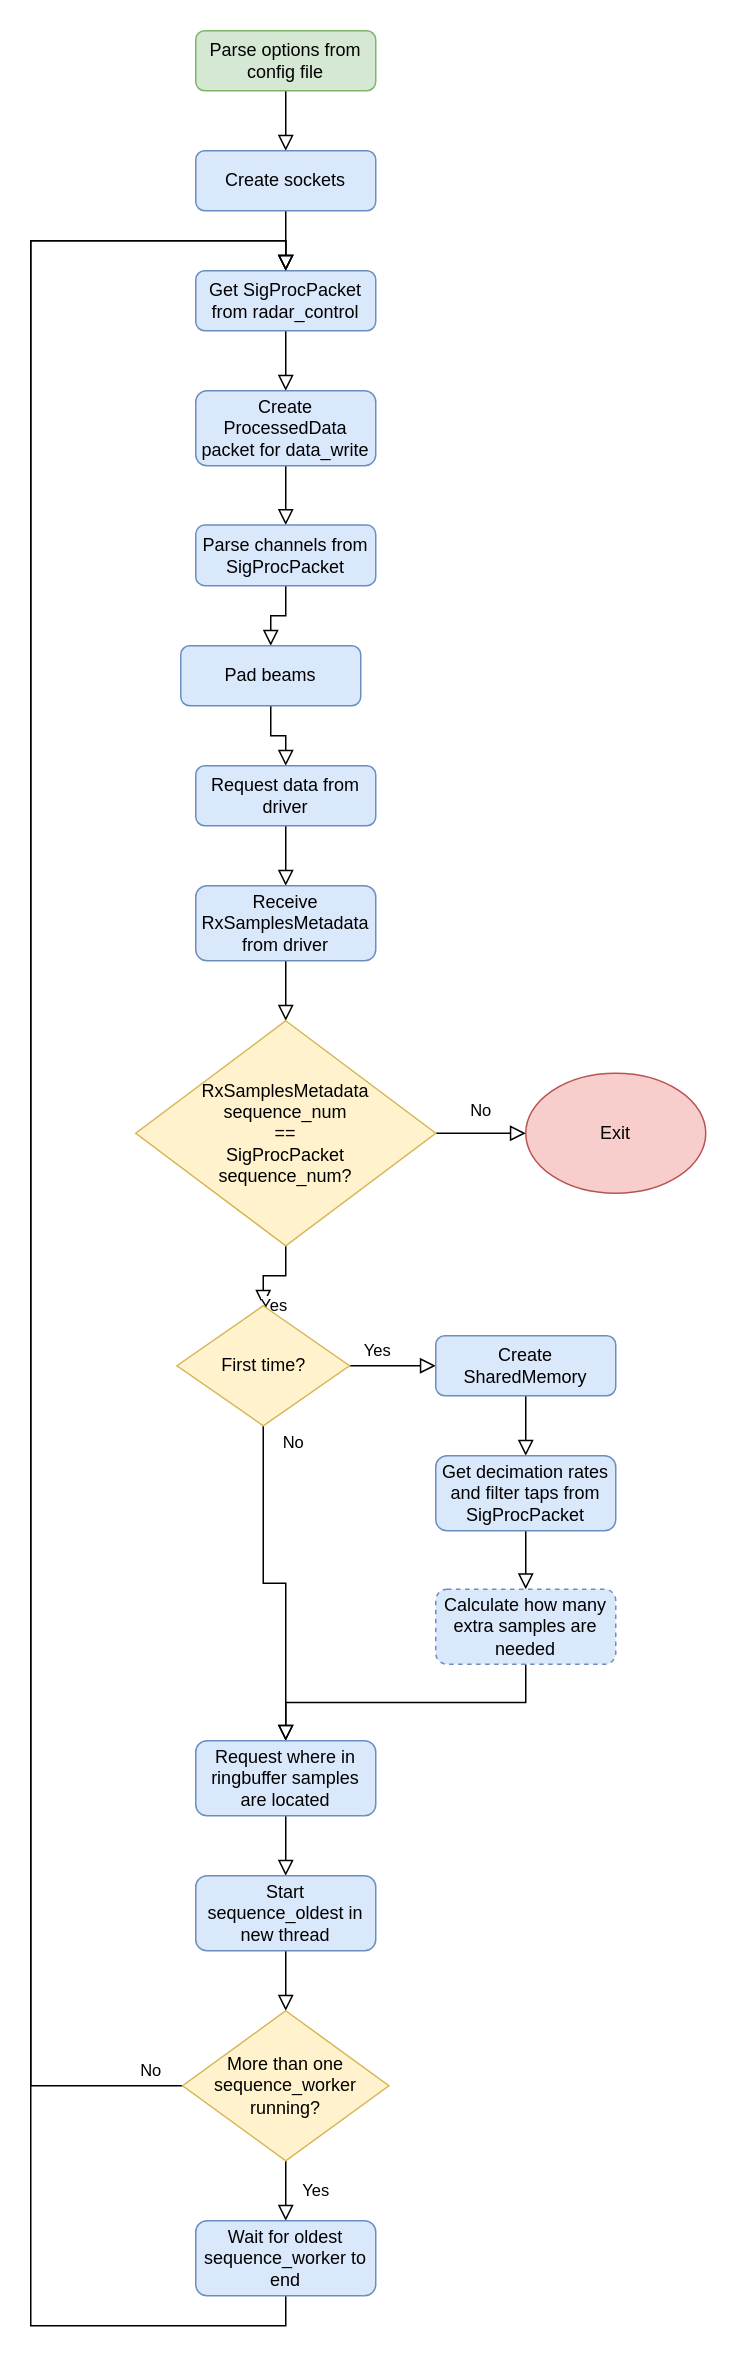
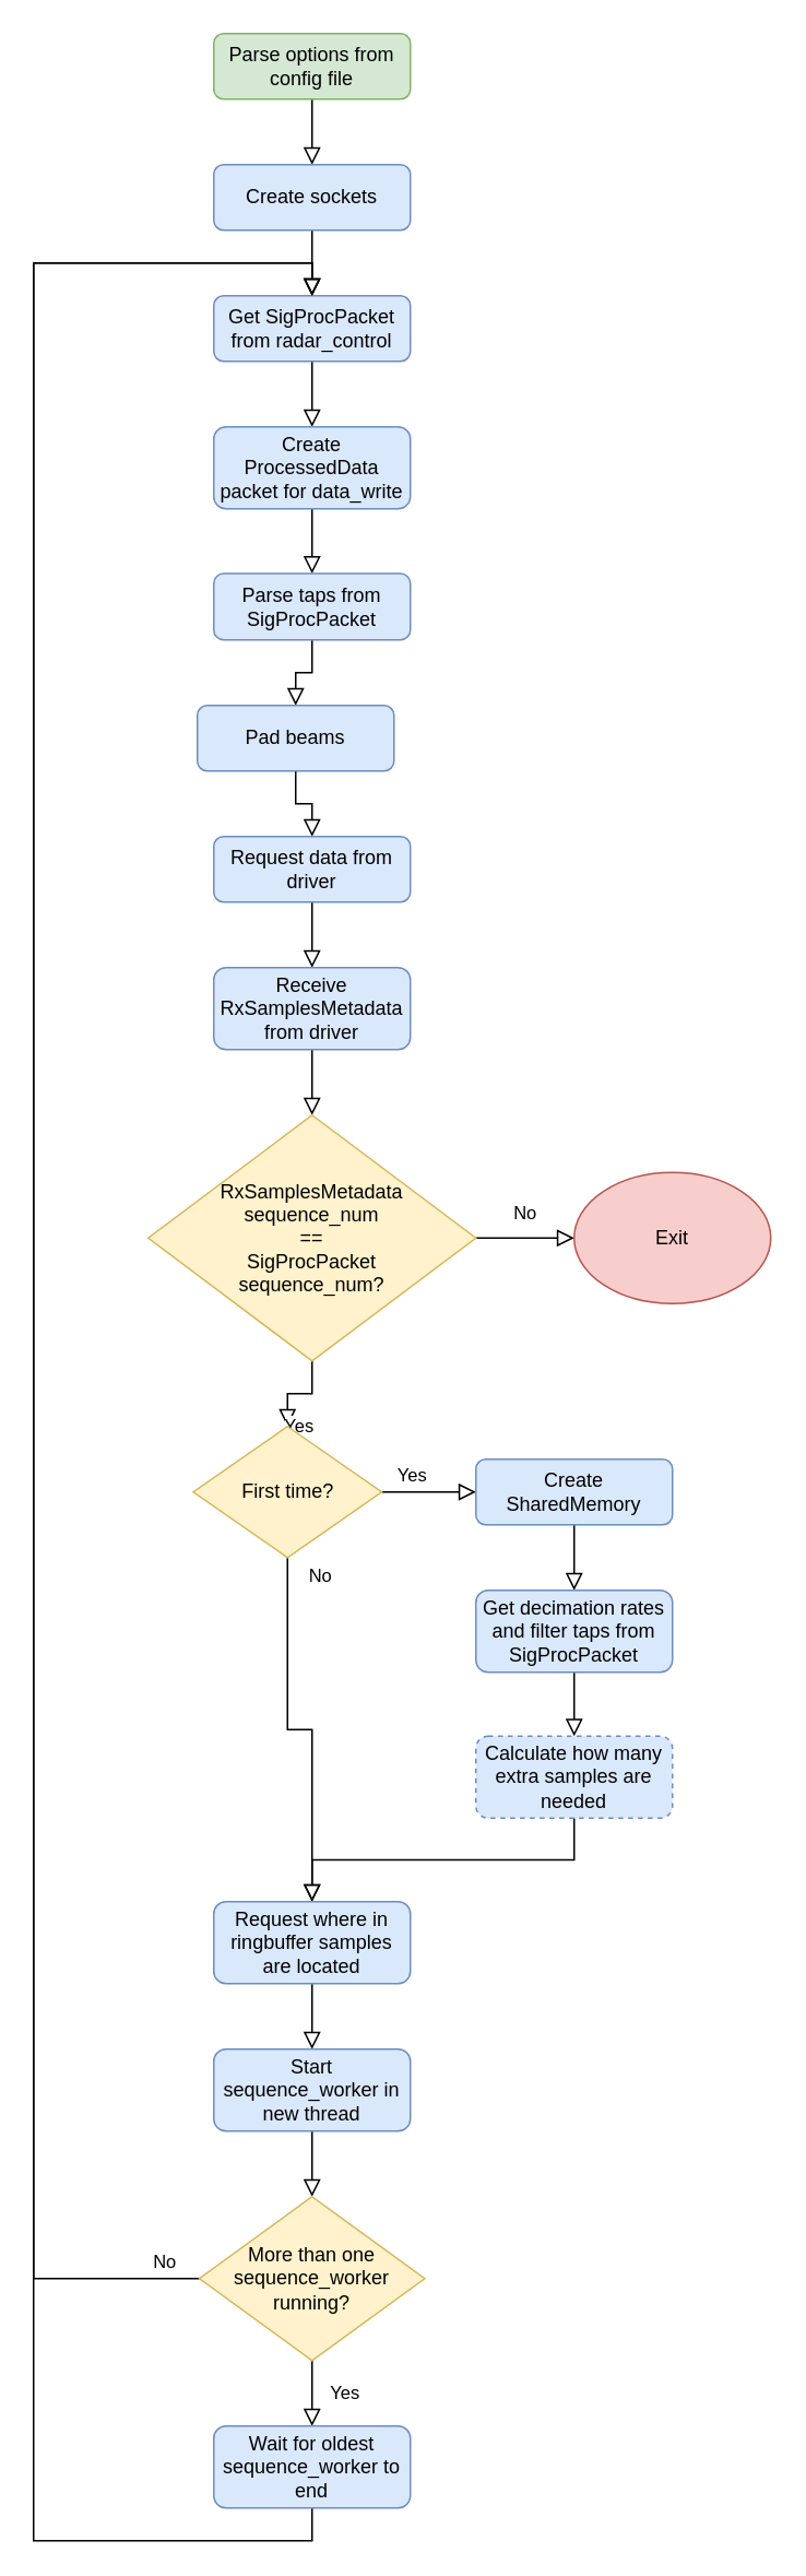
  <mxCell id="0" />
  <mxCell id="1" parent="0" />
  <mxCell id="2" value="" style="rounded=0;html=1;jettySize=auto;orthogonalLoop=1;fontSize=11;endArrow=block;endFill=0;endSize=8;strokeWidth=1;shadow=0;labelBackgroundColor=none;edgeStyle=orthogonalEdgeStyle;entryX=0.5;entryY=0;entryDx=0;entryDy=0;" parent="1" source="3" target="5" edge="1"><mxGeometry relative="1" as="geometry" /></mxCell>
  <mxCell id="3" value="Parse options from config file" style="rounded=1;whiteSpace=wrap;html=1;fontSize=12;glass=0;strokeWidth=1;shadow=0;fillColor=#d5e8d4;strokeColor=#82b366;" parent="1" vertex="1"><mxGeometry x="130" y="20" width="120" height="40" as="geometry" /></mxCell>
  <mxCell id="4" style="edgeStyle=orthogonalEdgeStyle;rounded=0;orthogonalLoop=1;jettySize=auto;html=1;exitX=0.5;exitY=1;exitDx=0;exitDy=0;entryX=0.5;entryY=0;entryDx=0;entryDy=0;endArrow=block;endFill=0;endSize=8;" edge="1" parent="1" source="5" target="7"><mxGeometry relative="1" as="geometry" /></mxCell>
  <mxCell id="5" value="Create sockets" style="rounded=1;whiteSpace=wrap;html=1;fontSize=12;glass=0;strokeWidth=1;shadow=0;fillColor=#dae8fc;strokeColor=#6c8ebf;" vertex="1" parent="1"><mxGeometry x="130" y="100" width="120" height="40" as="geometry" /></mxCell>
  <mxCell id="6" style="edgeStyle=orthogonalEdgeStyle;rounded=0;orthogonalLoop=1;jettySize=auto;html=1;exitX=0.5;exitY=1;exitDx=0;exitDy=0;entryX=0.5;entryY=0;entryDx=0;entryDy=0;endArrow=block;endFill=0;endSize=8;" edge="1" parent="1" source="7" target="9"><mxGeometry relative="1" as="geometry" /></mxCell>
  <mxCell id="7" value="&lt;div&gt;Get SigProcPacket from radar_control&lt;/div&gt;" style="rounded=1;whiteSpace=wrap;html=1;fontSize=12;glass=0;strokeWidth=1;shadow=0;fillColor=#dae8fc;strokeColor=#6c8ebf;" vertex="1" parent="1"><mxGeometry x="130" y="180" width="120" height="40" as="geometry" /></mxCell>
  <mxCell id="8" style="edgeStyle=orthogonalEdgeStyle;rounded=0;orthogonalLoop=1;jettySize=auto;html=1;exitX=0.5;exitY=1;exitDx=0;exitDy=0;entryX=0.5;entryY=0;entryDx=0;entryDy=0;endArrow=block;endFill=0;endSize=8;" edge="1" parent="1" source="9" target="11"><mxGeometry relative="1" as="geometry"><mxPoint x="190" y="350" as="targetPoint" /></mxGeometry></mxCell>
  <mxCell id="9" value="Create ProcessedData packet for data_write" style="rounded=1;whiteSpace=wrap;html=1;fontSize=12;glass=0;strokeWidth=1;shadow=0;fillColor=#dae8fc;strokeColor=#6c8ebf;" vertex="1" parent="1"><mxGeometry x="130" y="260" width="120" height="50" as="geometry" /></mxCell>
  <mxCell id="10" style="edgeStyle=orthogonalEdgeStyle;rounded=0;orthogonalLoop=1;jettySize=auto;html=1;exitX=0.5;exitY=1;exitDx=0;exitDy=0;entryX=0.5;entryY=0;entryDx=0;entryDy=0;endArrow=block;endFill=0;endSize=8;" edge="1" parent="1" source="11" target="13"><mxGeometry relative="1" as="geometry" /></mxCell>
- <mxCell id="11" value="Parse channels from SigProcPacket" style="rounded=1;whiteSpace=wrap;html=1;fontSize=12;glass=0;strokeWidth=1;shadow=0;fillColor=#dae8fc;strokeColor=#6c8ebf;" vertex="1" parent="1"><mxGeometry x="130" y="349.5" width="120" height="40.5" as="geometry" /></mxCell>
+ <mxCell id="11" value="Parse taps from SigProcPacket" style="rounded=1;whiteSpace=wrap;html=1;fontSize=12;glass=0;strokeWidth=1;shadow=0;fillColor=#dae8fc;strokeColor=#6c8ebf;" vertex="1" parent="1"><mxGeometry x="130" y="349.5" width="120" height="40.5" as="geometry" /></mxCell>
  <mxCell id="12" style="edgeStyle=orthogonalEdgeStyle;rounded=0;orthogonalLoop=1;jettySize=auto;html=1;exitX=0.5;exitY=1;exitDx=0;exitDy=0;entryX=0.5;entryY=0;entryDx=0;entryDy=0;endArrow=block;endFill=0;endSize=8;" edge="1" parent="1" source="13" target="15"><mxGeometry relative="1" as="geometry" /></mxCell>
  <mxCell id="13" value="Pad beams" style="rounded=1;whiteSpace=wrap;html=1;fontSize=12;glass=0;strokeWidth=1;shadow=0;fillColor=#dae8fc;strokeColor=#6c8ebf;" vertex="1" parent="1"><mxGeometry x="120" y="430" width="120" height="40" as="geometry" /></mxCell>
  <mxCell id="14" style="edgeStyle=orthogonalEdgeStyle;rounded=0;orthogonalLoop=1;jettySize=auto;html=1;exitX=0.5;exitY=1;exitDx=0;exitDy=0;entryX=0.5;entryY=0;entryDx=0;entryDy=0;endArrow=block;endFill=0;endSize=8;" edge="1" parent="1" source="15" target="17"><mxGeometry relative="1" as="geometry" /></mxCell>
  <mxCell id="15" value="Request data from driver" style="rounded=1;whiteSpace=wrap;html=1;fontSize=12;glass=0;strokeWidth=1;shadow=0;fillColor=#dae8fc;strokeColor=#6c8ebf;" vertex="1" parent="1"><mxGeometry x="130" y="510" width="120" height="40" as="geometry" /></mxCell>
  <mxCell id="16" style="edgeStyle=orthogonalEdgeStyle;rounded=0;orthogonalLoop=1;jettySize=auto;html=1;exitX=0.5;exitY=1;exitDx=0;exitDy=0;entryX=0.5;entryY=0;entryDx=0;entryDy=0;endArrow=block;endFill=0;endSize=8;" edge="1" parent="1" source="17" target="20"><mxGeometry relative="1" as="geometry" /></mxCell>
  <mxCell id="17" value="&lt;div&gt;Receive RxSamplesMetadata from driver&lt;/div&gt;" style="rounded=1;whiteSpace=wrap;html=1;fontSize=12;glass=0;strokeWidth=1;shadow=0;fillColor=#dae8fc;strokeColor=#6c8ebf;" vertex="1" parent="1"><mxGeometry x="130" y="590" width="120" height="50" as="geometry" /></mxCell>
  <mxCell id="18" value="&lt;div&gt;No&lt;/div&gt;" style="edgeStyle=orthogonalEdgeStyle;rounded=0;orthogonalLoop=1;jettySize=auto;html=1;exitX=1;exitY=0.5;exitDx=0;exitDy=0;entryX=0;entryY=0.5;entryDx=0;entryDy=0;endArrow=block;endFill=0;endSize=8;" edge="1" parent="1" source="20" target="21"><mxGeometry y="15" relative="1" as="geometry"><mxPoint as="offset" /></mxGeometry></mxCell>
  <mxCell id="19" value="Yes" style="edgeStyle=orthogonalEdgeStyle;rounded=0;orthogonalLoop=1;jettySize=auto;html=1;exitX=0.5;exitY=1;exitDx=0;exitDy=0;entryX=0.5;entryY=0;entryDx=0;entryDy=0;endArrow=block;endFill=0;endSize=8;" edge="1" parent="1" source="20" target="24"><mxGeometry y="20" relative="1" as="geometry"><mxPoint as="offset" /></mxGeometry></mxCell>
  <mxCell id="20" value="&lt;div&gt;RxSamplesMetadata&lt;/div&gt;&lt;div&gt;sequence_num&lt;/div&gt;&lt;div&gt;==&lt;/div&gt;&lt;div&gt; SigProcPacket &lt;br&gt;&lt;/div&gt;&lt;div&gt;sequence_num?&lt;/div&gt;" style="rhombus;whiteSpace=wrap;html=1;fillColor=#fff2cc;strokeColor=#d6b656;" vertex="1" parent="1"><mxGeometry x="90" y="680" width="200" height="150" as="geometry" /></mxCell>
  <mxCell id="21" value="Exit" style="ellipse;whiteSpace=wrap;html=1;fillColor=#f8cecc;strokeColor=#b85450;" vertex="1" parent="1"><mxGeometry x="350" y="715" width="120" height="80" as="geometry" /></mxCell>
  <mxCell id="22" value="Yes" style="edgeStyle=orthogonalEdgeStyle;rounded=0;orthogonalLoop=1;jettySize=auto;html=1;exitX=1;exitY=0.5;exitDx=0;exitDy=0;entryX=0;entryY=0.5;entryDx=0;entryDy=0;endArrow=block;endFill=0;endSize=8;" edge="1" parent="1" source="24" target="26"><mxGeometry x="-0.412" y="10" relative="1" as="geometry"><mxPoint x="1" as="offset" /></mxGeometry></mxCell>
  <mxCell id="23" value="No" style="edgeStyle=orthogonalEdgeStyle;rounded=0;orthogonalLoop=1;jettySize=auto;html=1;exitX=0.5;exitY=1;exitDx=0;exitDy=0;entryX=0.5;entryY=0;entryDx=0;entryDy=0;endArrow=block;endFill=0;endSize=8;" edge="1" parent="1" source="24" target="32"><mxGeometry x="-0.905" y="20" relative="1" as="geometry"><mxPoint as="offset" /></mxGeometry></mxCell>
  <mxCell id="24" value="First time?" style="rhombus;whiteSpace=wrap;html=1;fillColor=#fff2cc;strokeColor=#d6b656;" vertex="1" parent="1"><mxGeometry x="117.5" y="870" width="115" height="80" as="geometry" /></mxCell>
  <mxCell id="25" style="edgeStyle=orthogonalEdgeStyle;rounded=0;orthogonalLoop=1;jettySize=auto;html=1;exitX=0.5;exitY=1;exitDx=0;exitDy=0;entryX=0.5;entryY=0;entryDx=0;entryDy=0;endArrow=block;endFill=0;endSize=8;" edge="1" parent="1" source="26" target="28"><mxGeometry relative="1" as="geometry" /></mxCell>
  <mxCell id="26" value="Create SharedMemory" style="rounded=1;whiteSpace=wrap;html=1;fillColor=#dae8fc;strokeColor=#6c8ebf;" vertex="1" parent="1"><mxGeometry x="290" y="890" width="120" height="40" as="geometry" /></mxCell>
  <mxCell id="27" style="edgeStyle=orthogonalEdgeStyle;rounded=0;orthogonalLoop=1;jettySize=auto;html=1;exitX=0.5;exitY=1;exitDx=0;exitDy=0;entryX=0.5;entryY=0;entryDx=0;entryDy=0;endArrow=block;endFill=0;endSize=8;" edge="1" parent="1" source="28" target="30"><mxGeometry relative="1" as="geometry" /></mxCell>
  <mxCell id="28" value="Get decimation rates and filter taps from SigProcPacket" style="rounded=1;whiteSpace=wrap;html=1;fillColor=#dae8fc;strokeColor=#6c8ebf;" vertex="1" parent="1"><mxGeometry x="290" y="970" width="120" height="50" as="geometry" /></mxCell>
  <mxCell id="29" style="edgeStyle=orthogonalEdgeStyle;rounded=0;orthogonalLoop=1;jettySize=auto;html=1;exitX=0.5;exitY=1;exitDx=0;exitDy=0;entryX=0.5;entryY=0;entryDx=0;entryDy=0;endArrow=block;endFill=0;endSize=8;" edge="1" parent="1" source="30" target="32"><mxGeometry relative="1" as="geometry" /></mxCell>
  <mxCell id="30" value="Calculate how many extra samples are needed" style="rounded=1;whiteSpace=wrap;html=1;fillColor=#dae8fc;strokeColor=#6c8ebf;dashed=1;" vertex="1" parent="1"><mxGeometry x="290" y="1059" width="120" height="50" as="geometry" /></mxCell>
  <mxCell id="31" style="edgeStyle=orthogonalEdgeStyle;rounded=0;orthogonalLoop=1;jettySize=auto;html=1;exitX=0.5;exitY=1;exitDx=0;exitDy=0;entryX=0.5;entryY=0;entryDx=0;entryDy=0;endArrow=block;endFill=0;endSize=8;" edge="1" parent="1" source="32" target="34"><mxGeometry relative="1" as="geometry" /></mxCell>
  <mxCell id="32" value="Request where in ringbuffer samples are located" style="rounded=1;whiteSpace=wrap;html=1;fillColor=#dae8fc;strokeColor=#6c8ebf;" vertex="1" parent="1"><mxGeometry x="130" y="1160" width="120" height="50" as="geometry" /></mxCell>
  <mxCell id="33" style="edgeStyle=orthogonalEdgeStyle;rounded=0;orthogonalLoop=1;jettySize=auto;html=1;exitX=0.5;exitY=1;exitDx=0;exitDy=0;entryX=0.5;entryY=0;entryDx=0;entryDy=0;endArrow=block;endFill=0;endSize=8;" edge="1" parent="1" source="34" target="37"><mxGeometry relative="1" as="geometry" /></mxCell>
- <mxCell id="34" value="Start sequence_oldest in new thread" style="rounded=1;whiteSpace=wrap;html=1;fillColor=#dae8fc;strokeColor=#6c8ebf;" vertex="1" parent="1"><mxGeometry x="130" y="1250" width="120" height="50" as="geometry" /></mxCell>
+ <mxCell id="34" value="Start sequence_worker in new thread" style="rounded=1;whiteSpace=wrap;html=1;fillColor=#dae8fc;strokeColor=#6c8ebf;" vertex="1" parent="1"><mxGeometry x="130" y="1250" width="120" height="50" as="geometry" /></mxCell>
  <mxCell id="35" value="No" style="edgeStyle=orthogonalEdgeStyle;rounded=0;orthogonalLoop=1;jettySize=auto;html=1;exitX=0;exitY=0.5;exitDx=0;exitDy=0;entryX=0.5;entryY=0;entryDx=0;entryDy=0;endArrow=block;endFill=0;endSize=8;" edge="1" parent="1" source="37" target="7"><mxGeometry x="-0.972" y="-10" relative="1" as="geometry"><Array as="points"><mxPoint x="20" y="1390" /><mxPoint x="20" y="160" /><mxPoint x="190" y="160" /></Array><mxPoint as="offset" /></mxGeometry></mxCell>
  <mxCell id="36" value="Yes" style="edgeStyle=orthogonalEdgeStyle;rounded=0;orthogonalLoop=1;jettySize=auto;html=1;exitX=0.5;exitY=1;exitDx=0;exitDy=0;entryX=0.5;entryY=0;entryDx=0;entryDy=0;endArrow=block;endFill=0;endSize=8;" edge="1" parent="1" source="37" target="39"><mxGeometry y="20" relative="1" as="geometry"><mxPoint as="offset" /></mxGeometry></mxCell>
  <mxCell id="37" value="More than one sequence_worker running?" style="rhombus;whiteSpace=wrap;html=1;fillColor=#fff2cc;strokeColor=#d6b656;" vertex="1" parent="1"><mxGeometry x="121.25" y="1340" width="137.5" height="100" as="geometry" /></mxCell>
  <mxCell id="38" style="edgeStyle=orthogonalEdgeStyle;rounded=0;orthogonalLoop=1;jettySize=auto;html=1;exitX=0.5;exitY=1;exitDx=0;exitDy=0;entryX=0.5;entryY=0;entryDx=0;entryDy=0;endArrow=block;endFill=0;endSize=8;" edge="1" parent="1" source="39" target="7"><mxGeometry relative="1" as="geometry"><Array as="points"><mxPoint x="190" y="1550" /><mxPoint x="20" y="1550" /><mxPoint x="20" y="160" /><mxPoint x="190" y="160" /></Array></mxGeometry></mxCell>
  <mxCell id="39" value="Wait for oldest sequence_worker to end" style="rounded=1;whiteSpace=wrap;html=1;fillColor=#dae8fc;strokeColor=#6c8ebf;" vertex="1" parent="1"><mxGeometry x="130" y="1480" width="120" height="50" as="geometry" /></mxCell>
